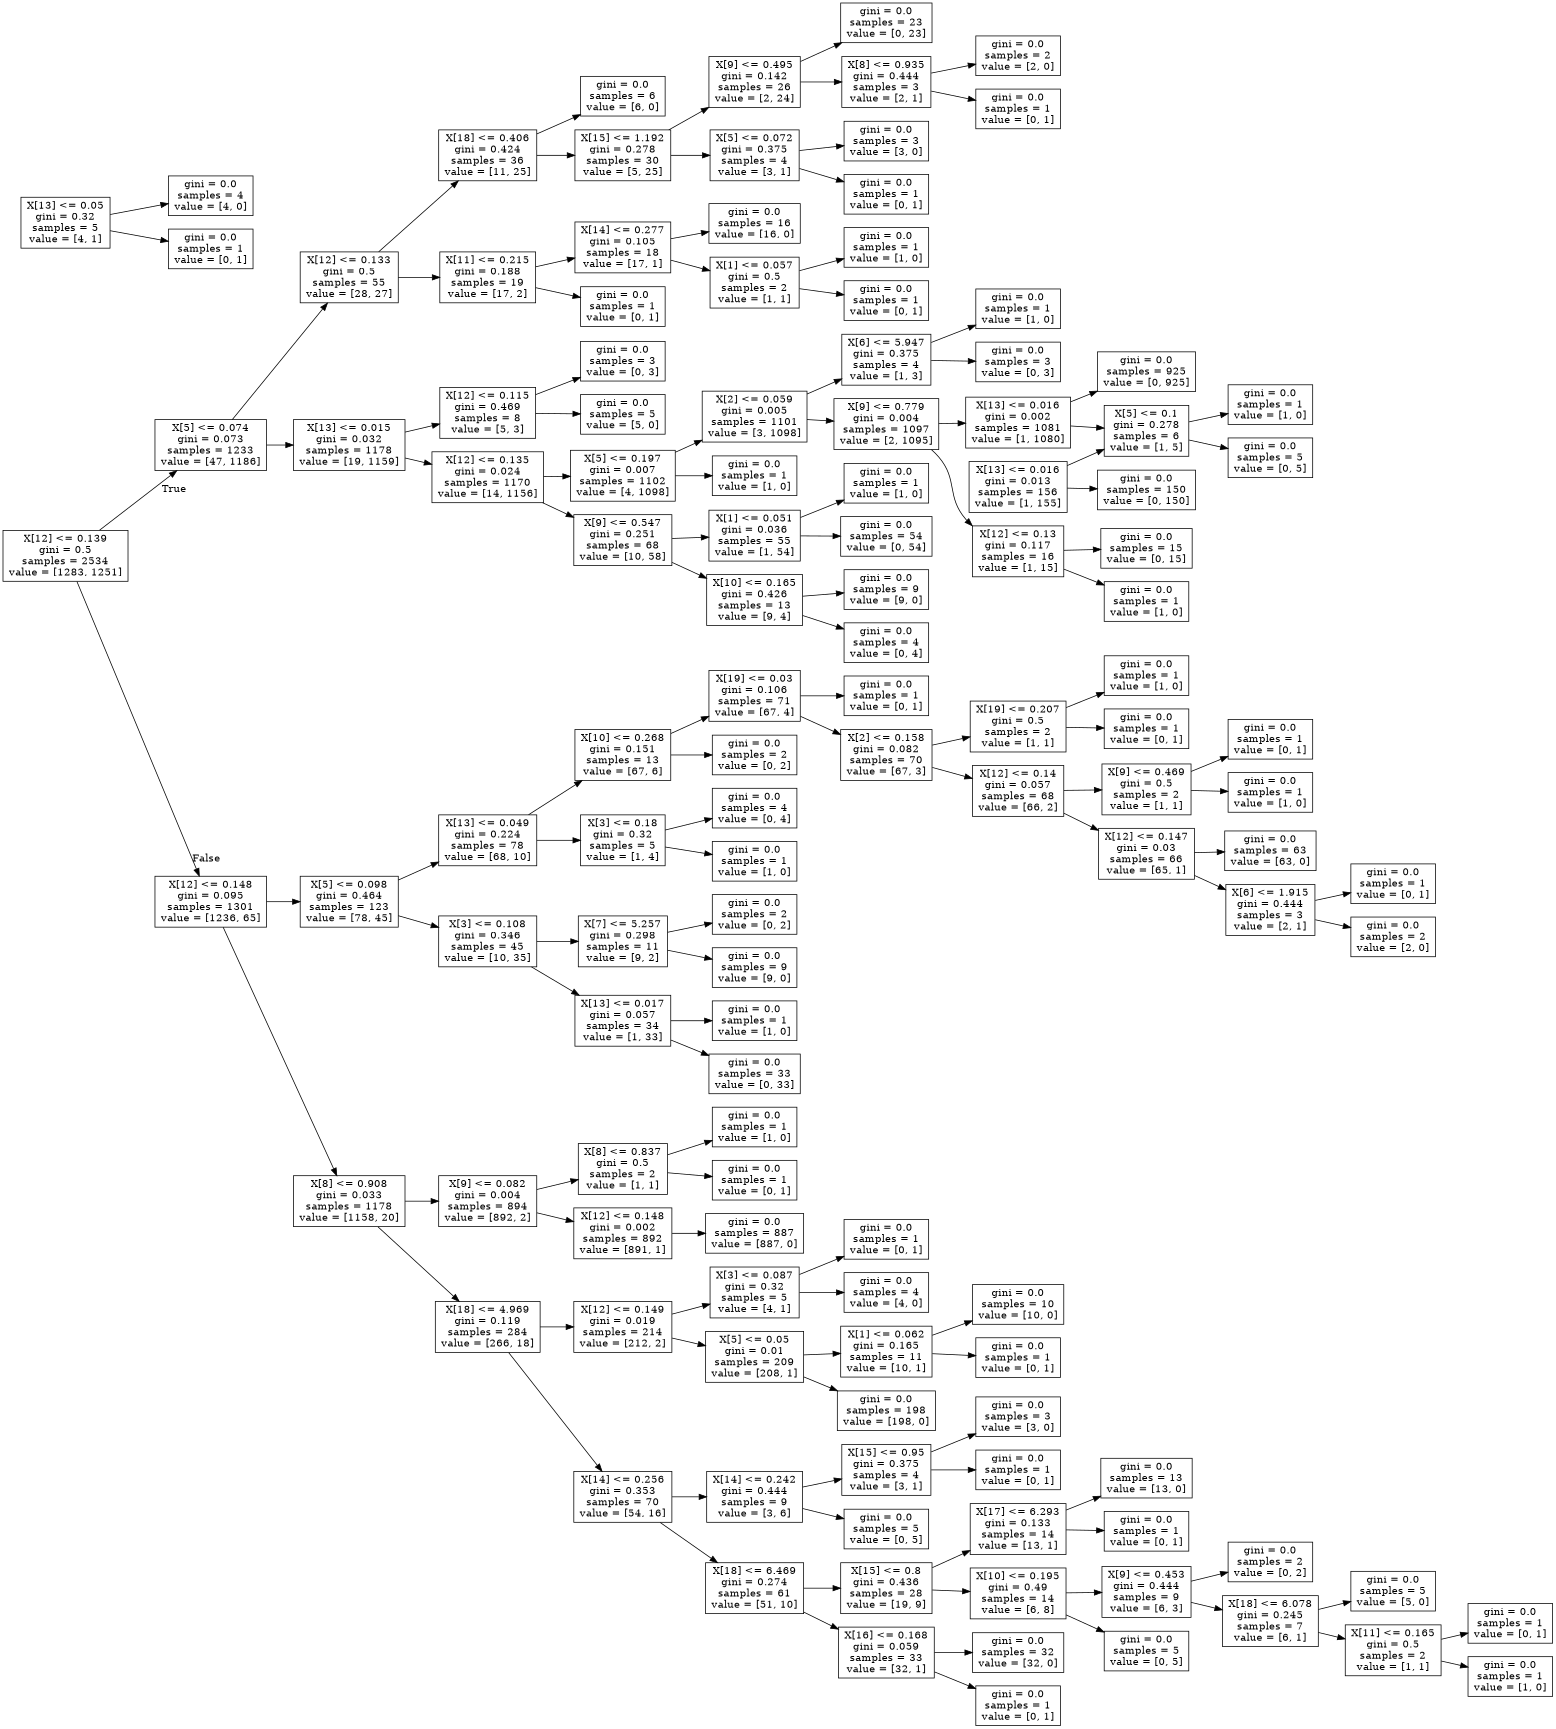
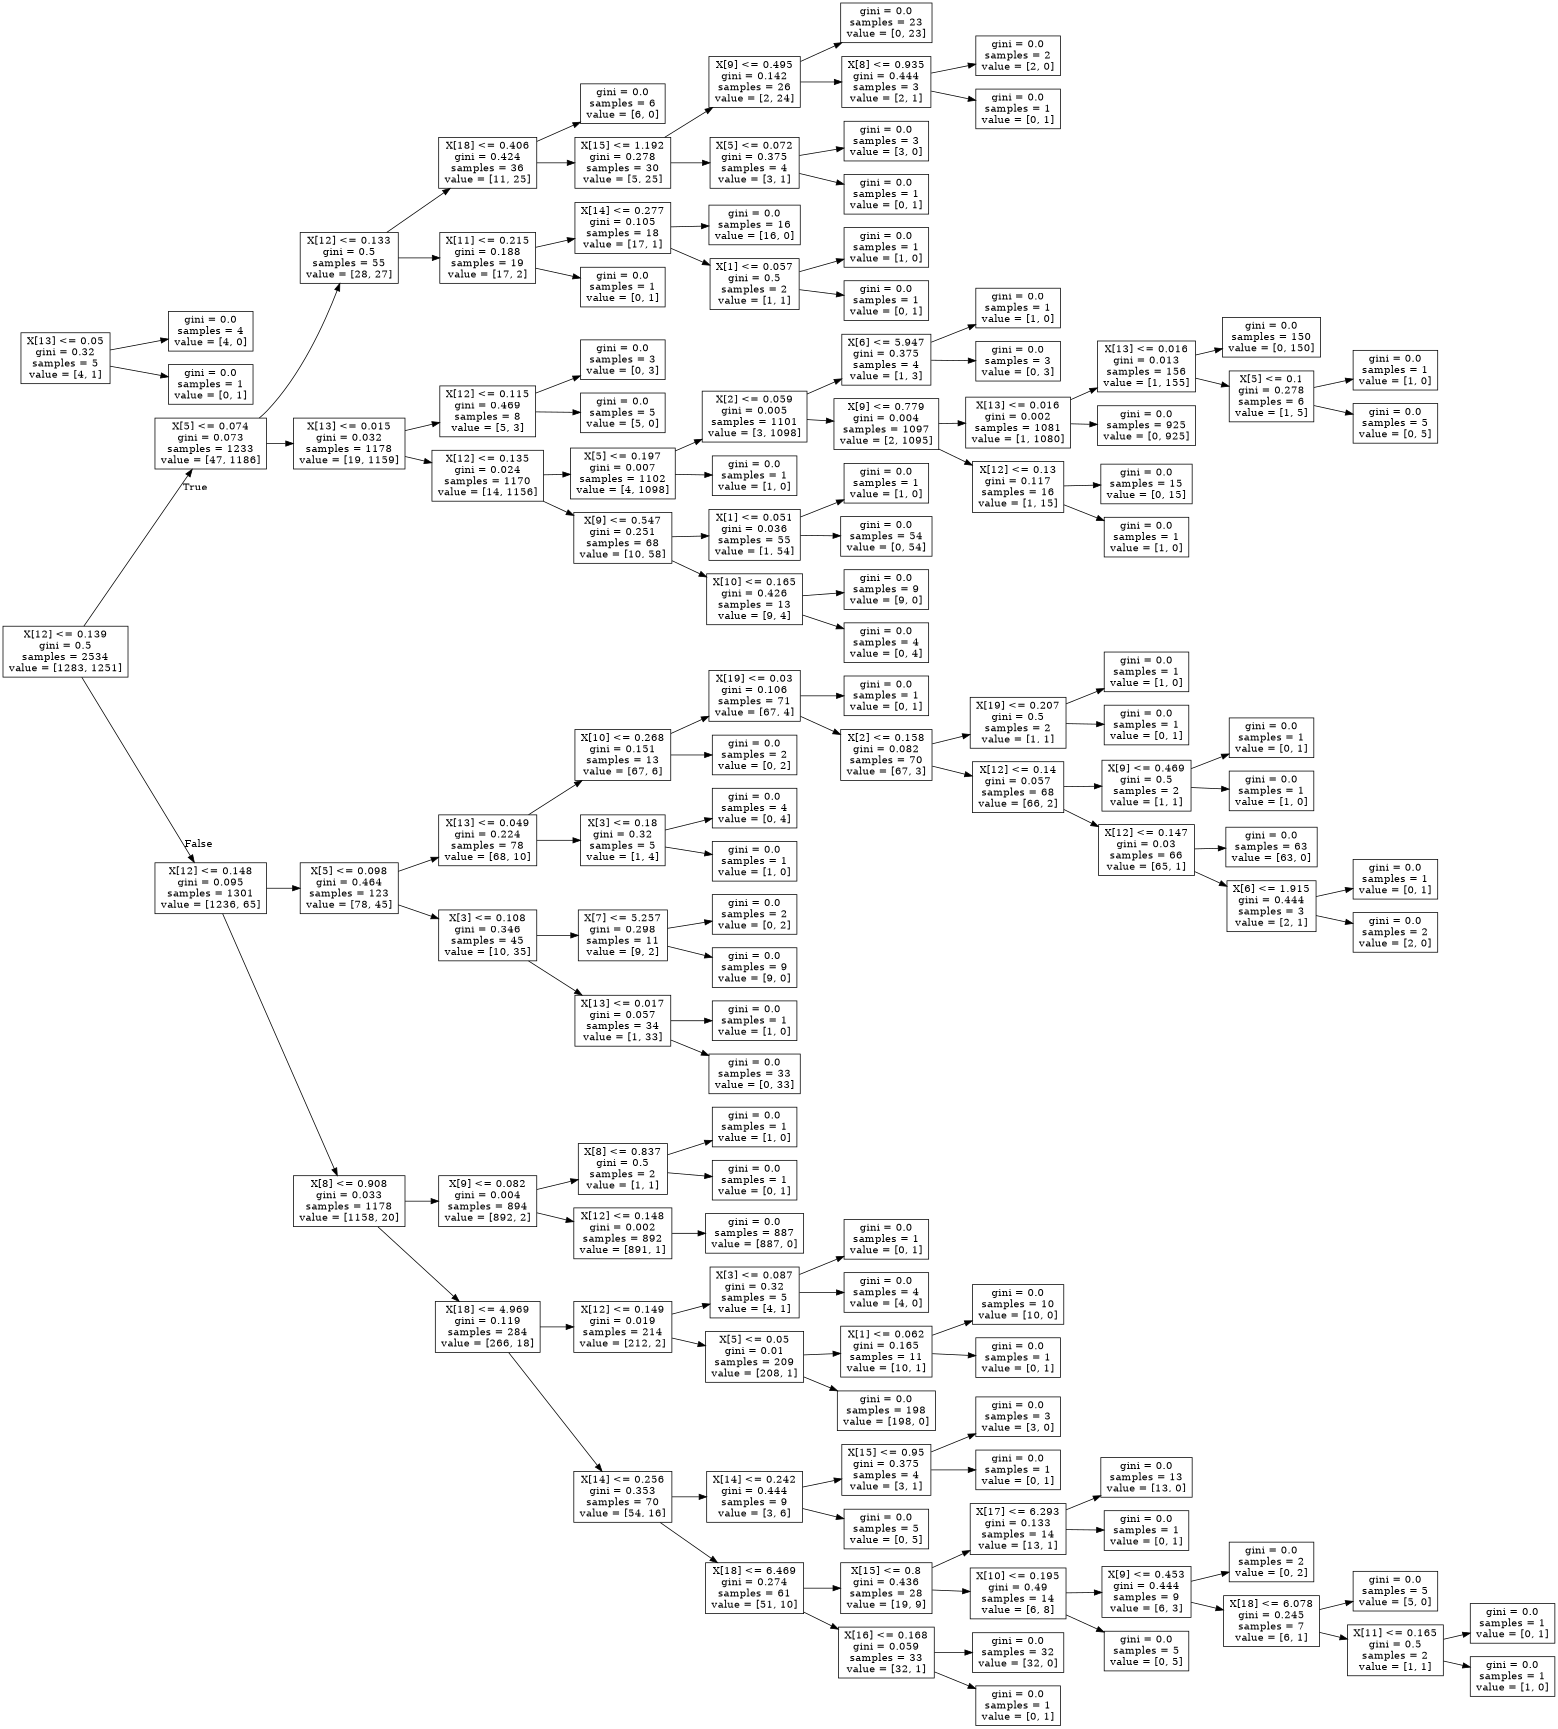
  digraph {
    rankdir=LR
    node [shape=box]
    n1 [label="X[12] <= 0.139\ngini = 0.5\nsamples = 2534\nvalue = [1283, 1251]"]
    n2 [label="X[5] <= 0.074\ngini = 0.073\nsamples = 1233\nvalue = [47, 1186]"]
    n3 [label="X[12] <= 0.148\ngini = 0.095\nsamples = 1301\nvalue = [1236, 65]"]
    n4 [label="X[12] <= 0.133\ngini = 0.5\nsamples = 55\nvalue = [28, 27]"]
    n5 [label="X[13] <= 0.015\ngini = 0.032\nsamples = 1178\nvalue = [19, 1159]"]
    n6 [label="X[5] <= 0.098\ngini = 0.464\nsamples = 123\nvalue = [78, 45]"]
    n7 [label="X[8] <= 0.908\ngini = 0.033\nsamples = 1178\nvalue = [1158, 20]"]
    n8 [label="X[18] <= 0.406\ngini = 0.424\nsamples = 36\nvalue = [11, 25]"]
    n9 [label="X[11] <= 0.215\ngini = 0.188\nsamples = 19\nvalue = [17, 2]"]
    n10 [label="X[12] <= 0.115\ngini = 0.469\nsamples = 8\nvalue = [5, 3]"]
    n11 [label="X[12] <= 0.135\ngini = 0.024\nsamples = 1170\nvalue = [14, 1156]"]
    n12 [label="gini = 0.0\nsamples = 6\nvalue = [6, 0]"]
    n13 [label="X[15] <= 1.192\ngini = 0.278\nsamples = 30\nvalue = [5, 25]"]
    n14 [label="X[14] <= 0.277\ngini = 0.105\nsamples = 18\nvalue = [17, 1]"]
    n15 [label="gini = 0.0\nsamples = 1\nvalue = [0, 1]"]
    n16 [label="X[9] <= 0.495\ngini = 0.142\nsamples = 26\nvalue = [2, 24]"]
    n17 [label="X[5] <= 0.072\ngini = 0.375\nsamples = 4\nvalue = [3, 1]"]
    n18 [label="gini = 0.0\nsamples = 23\nvalue = [0, 23]"]
    n19 [label="X[8] <= 0.935\ngini = 0.444\nsamples = 3\nvalue = [2, 1]"]
    n20 [label="gini = 0.0\nsamples = 3\nvalue = [3, 0]"]
    n21 [label="gini = 0.0\nsamples = 1\nvalue = [0, 1]"]
    n22 [label="gini = 0.0\nsamples = 2\nvalue = [2, 0]"]
    n23 [label="gini = 0.0\nsamples = 1\nvalue = [0, 1]"]
    n24 [label="gini = 0.0\nsamples = 16\nvalue = [16, 0]"]
    n25 [label="X[1] <= 0.057\ngini = 0.5\nsamples = 2\nvalue = [1, 1]"]
    n26 [label="gini = 0.0\nsamples = 1\nvalue = [1, 0]"]
    n27 [label="gini = 0.0\nsamples = 1\nvalue = [0, 1]"]
    n28 [label="gini = 0.0\nsamples = 3\nvalue = [0, 3]"]
    n29 [label="gini = 0.0\nsamples = 5\nvalue = [5, 0]"]
    n30 [label="X[5] <= 0.197\ngini = 0.007\nsamples = 1102\nvalue = [4, 1098]"]
    n31 [label="X[9] <= 0.547\ngini = 0.251\nsamples = 68\nvalue = [10, 58]"]
    n32 [label="X[2] <= 0.059\ngini = 0.005\nsamples = 1101\nvalue = [3, 1098]"]
    n33 [label="gini = 0.0\nsamples = 1\nvalue = [1, 0]"]
    n34 [label="X[1] <= 0.051\ngini = 0.036\nsamples = 55\nvalue = [1, 54]"]
    n35 [label="X[10] <= 0.165\ngini = 0.426\nsamples = 13\nvalue = [9, 4]"]
    n36 [label="X[6] <= 5.947\ngini = 0.375\nsamples = 4\nvalue = [1, 3]"]
    n37 [label="X[9] <= 0.779\ngini = 0.004\nsamples = 1097\nvalue = [2, 1095]"]
    n38 [label="gini = 0.0\nsamples = 1\nvalue = [1, 0]"]
    n39 [label="gini = 0.0\nsamples = 3\nvalue = [0, 3]"]
    n40 [label="X[13] <= 0.016\ngini = 0.002\nsamples = 1081\nvalue = [1, 1080]"]
    n41 [label="X[12] <= 0.13\ngini = 0.117\nsamples = 16\nvalue = [1, 15]"]
    n42 [label="X[13] <= 0.016\ngini = 0.013\nsamples = 156\nvalue = [1, 155]"]
    n43 [label="gini = 0.0\nsamples = 925\nvalue = [0, 925]"]
    n44 [label="gini = 0.0\nsamples = 15\nvalue = [0, 15]"]
    n45 [label="gini = 0.0\nsamples = 1\nvalue = [1, 0]"]
    n46 [label="gini = 0.0\nsamples = 150\nvalue = [0, 150]"]
    n47 [label="X[5] <= 0.1\ngini = 0.278\nsamples = 6\nvalue = [1, 5]"]
    n48 [label="gini = 0.0\nsamples = 1\nvalue = [1, 0]"]
    n49 [label="gini = 0.0\nsamples = 5\nvalue = [0, 5]"]
    n50 [label="gini = 0.0\nsamples = 1\nvalue = [1, 0]"]
    n51 [label="gini = 0.0\nsamples = 54\nvalue = [0, 54]"]
    n52 [label="gini = 0.0\nsamples = 9\nvalue = [9, 0]"]
    n53 [label="gini = 0.0\nsamples = 4\nvalue = [0, 4]"]
    n54 [label="X[13] <= 0.049\ngini = 0.224\nsamples = 78\nvalue = [68, 10]"]
    n55 [label="X[3] <= 0.108\ngini = 0.346\nsamples = 45\nvalue = [10, 35]"]
    n56 [label="X[9] <= 0.082\ngini = 0.004\nsamples = 894\nvalue = [892, 2]"]
    n57 [label="X[18] <= 4.969\ngini = 0.119\nsamples = 284\nvalue = [266, 18]"]
    n58 [label="X[10] <= 0.268\ngini = 0.151\nsamples = 13\nvalue = [67, 6]"]
    n59 [label="X[3] <= 0.18\ngini = 0.32\nsamples = 5\nvalue = [1, 4]"]
    n60 [label="X[7] <= 5.257\ngini = 0.298\nsamples = 11\nvalue = [9, 2]"]
    n61 [label="X[13] <= 0.017\ngini = 0.057\nsamples = 34\nvalue = [1, 33]"]
    n62 [label="X[19] <= 0.03\ngini = 0.106\nsamples = 71\nvalue = [67, 4]"]
    n63 [label="gini = 0.0\nsamples = 2\nvalue = [0, 2]"]
    n64 [label="gini = 0.0\nsamples = 4\nvalue = [0, 4]"]
    n65 [label="gini = 0.0\nsamples = 1\nvalue = [1, 0]"]
    n66 [label="gini = 0.0\nsamples = 1\nvalue = [0, 1]"]
    n67 [label="X[2] <= 0.158\ngini = 0.082\nsamples = 70\nvalue = [67, 3]"]
    n68 [label="X[19] <= 0.207\ngini = 0.5\nsamples = 2\nvalue = [1, 1]"]
    n69 [label="X[12] <= 0.14\ngini = 0.057\nsamples = 68\nvalue = [66, 2]"]
    n70 [label="gini = 0.0\nsamples = 1\nvalue = [1, 0]"]
    n71 [label="gini = 0.0\nsamples = 1\nvalue = [0, 1]"]
    n72 [label="X[9] <= 0.469\ngini = 0.5\nsamples = 2\nvalue = [1, 1]"]
    n73 [label="X[12] <= 0.147\ngini = 0.03\nsamples = 66\nvalue = [65, 1]"]
    n74 [label="gini = 0.0\nsamples = 1\nvalue = [0, 1]"]
    n75 [label="gini = 0.0\nsamples = 1\nvalue = [1, 0]"]
    n76 [label="gini = 0.0\nsamples = 63\nvalue = [63, 0]"]
    n77 [label="X[6] <= 1.915\ngini = 0.444\nsamples = 3\nvalue = [2, 1]"]
    n78 [label="gini = 0.0\nsamples = 1\nvalue = [0, 1]"]
    n79 [label="gini = 0.0\nsamples = 2\nvalue = [2, 0]"]
    n80 [label="gini = 0.0\nsamples = 2\nvalue = [0, 2]"]
    n81 [label="gini = 0.0\nsamples = 9\nvalue = [9, 0]"]
    n82 [label="gini = 0.0\nsamples = 1\nvalue = [1, 0]"]
    n83 [label="gini = 0.0\nsamples = 33\nvalue = [0, 33]"]
    n84 [label="X[8] <= 0.837\ngini = 0.5\nsamples = 2\nvalue = [1, 1]"]
    n85 [label="X[12] <= 0.148\ngini = 0.002\nsamples = 892\nvalue = [891, 1]"]
    n86 [label="X[12] <= 0.149\ngini = 0.019\nsamples = 214\nvalue = [212, 2]"]
    n87 [label="X[14] <= 0.256\ngini = 0.353\nsamples = 70\nvalue = [54, 16]"]
    n88 [label="gini = 0.0\nsamples = 1\nvalue = [1, 0]"]
    n89 [label="gini = 0.0\nsamples = 1\nvalue = [0, 1]"]
    n90 [label="gini = 0.0\nsamples = 887\nvalue = [887, 0]"]
    n91 [label="X[13] <= 0.05\ngini = 0.32\nsamples = 5\nvalue = [4, 1]"]
    n92 [label="gini = 0.0\nsamples = 4\nvalue = [4, 0]"]
    n93 [label="gini = 0.0\nsamples = 1\nvalue = [0, 1]"]
    n94 [label="X[3] <= 0.087\ngini = 0.32\nsamples = 5\nvalue = [4, 1]"]
    n95 [label="X[5] <= 0.05\ngini = 0.01\nsamples = 209\nvalue = [208, 1]"]
    n96 [label="X[14] <= 0.242\ngini = 0.444\nsamples = 9\nvalue = [3, 6]"]
    n97 [label="X[18] <= 6.469\ngini = 0.274\nsamples = 61\nvalue = [51, 10]"]
    n98 [label="gini = 0.0\nsamples = 1\nvalue = [0, 1]"]
    n99 [label="gini = 0.0\nsamples = 4\nvalue = [4, 0]"]
    n100 [label="X[1] <= 0.062\ngini = 0.165\nsamples = 11\nvalue = [10, 1]"]
    n101 [label="gini = 0.0\nsamples = 198\nvalue = [198, 0]"]
    n102 [label="gini = 0.0\nsamples = 10\nvalue = [10, 0]"]
    n103 [label="gini = 0.0\nsamples = 1\nvalue = [0, 1]"]
    n104 [label="X[15] <= 0.95\ngini = 0.375\nsamples = 4\nvalue = [3, 1]"]
    n105 [label="gini = 0.0\nsamples = 5\nvalue = [0, 5]"]
    n106 [label="X[15] <= 0.8\ngini = 0.436\nsamples = 28\nvalue = [19, 9]"]
    n107 [label="X[16] <= 0.168\ngini = 0.059\nsamples = 33\nvalue = [32, 1]"]
    n108 [label="gini = 0.0\nsamples = 3\nvalue = [3, 0]"]
    n109 [label="gini = 0.0\nsamples = 1\nvalue = [0, 1]"]
    n110 [label="X[17] <= 6.293\ngini = 0.133\nsamples = 14\nvalue = [13, 1]"]
    n111 [label="X[10] <= 0.195\ngini = 0.49\nsamples = 14\nvalue = [6, 8]"]
    n112 [label="gini = 0.0\nsamples = 32\nvalue = [32, 0]"]
    n113 [label="gini = 0.0\nsamples = 1\nvalue = [0, 1]"]
    n114 [label="gini = 0.0\nsamples = 13\nvalue = [13, 0]"]
    n115 [label="gini = 0.0\nsamples = 1\nvalue = [0, 1]"]
    n116 [label="X[9] <= 0.453\ngini = 0.444\nsamples = 9\nvalue = [6, 3]"]
    n117 [label="gini = 0.0\nsamples = 5\nvalue = [0, 5]"]
    n118 [label="gini = 0.0\nsamples = 2\nvalue = [0, 2]"]
    n119 [label="X[18] <= 6.078\ngini = 0.245\nsamples = 7\nvalue = [6, 1]"]
    n120 [label="gini = 0.0\nsamples = 5\nvalue = [5, 0]"]
    n121 [label="X[11] <= 0.165\ngini = 0.5\nsamples = 2\nvalue = [1, 1]"]
    n122 [label="gini = 0.0\nsamples = 1\nvalue = [0, 1]"]
    n123 [label="gini = 0.0\nsamples = 1\nvalue = [1, 0]"]
    n1 -> n2 [headlabel=True labelangle=45 labeldistance=2.5]
    n1 -> n3 [headlabel=False labelangle=-45 labeldistance=2.5]
    n2 -> n4
    n2 -> n5
    n3 -> n6
    n3 -> n7
    n4 -> n8
    n4 -> n9
    n5 -> n10
    n5 -> n11
    n6 -> n54
    n6 -> n55
    n7 -> n56
    n7 -> n57
    n8 -> n12
    n8 -> n13
    n9 -> n14
    n9 -> n15
    n10 -> n28
    n10 -> n29
    n11 -> n30
    n11 -> n31
    n13 -> n16
    n13 -> n17
    n14 -> n24
    n14 -> n25
    n16 -> n18
    n16 -> n19
    n17 -> n20
    n17 -> n21
    n19 -> n22
    n19 -> n23
    n25 -> n26
    n25 -> n27
    n30 -> n32
    n30 -> n33
    n31 -> n34
    n31 -> n35
    n32 -> n36
    n32 -> n37
    n34 -> n50
    n34 -> n51
    n35 -> n52
    n35 -> n53
    n36 -> n38
    n36 -> n39
    n37 -> n40
    n37 -> n41
-   n40 -> n47
+   n40 -> n42
    n40 -> n43
    n41 -> n44
    n41 -> n45
    n42 -> n46
    n42 -> n47
    n47 -> n48
    n47 -> n49
    n54 -> n58
    n54 -> n59
    n55 -> n60
    n55 -> n61
    n56 -> n84
    n56 -> n85
    n57 -> n86
    n57 -> n87
    n58 -> n62
    n58 -> n63
    n59 -> n64
    n59 -> n65
    n60 -> n80
    n60 -> n81
    n61 -> n82
    n61 -> n83
    n62 -> n66
    n62 -> n67
    n67 -> n68
    n67 -> n69
    n68 -> n70
    n68 -> n71
    n69 -> n72
    n69 -> n73
    n72 -> n74
    n72 -> n75
    n73 -> n76
    n73 -> n77
    n77 -> n78
    n77 -> n79
    n84 -> n88
    n84 -> n89
    n85 -> n90
    n86 -> n94
    n86 -> n95
    n87 -> n96
    n87 -> n97
    n91 -> n92
    n91 -> n93
    n94 -> n98
    n94 -> n99
    n95 -> n100
    n95 -> n101
    n96 -> n104
    n96 -> n105
    n97 -> n106
    n97 -> n107
    n100 -> n102
    n100 -> n103
    n104 -> n108
    n104 -> n109
    n106 -> n110
    n106 -> n111
    n107 -> n112
    n107 -> n113
    n110 -> n114
    n110 -> n115
    n111 -> n116
    n111 -> n117
    n116 -> n118
    n116 -> n119
    n119 -> n120
    n119 -> n121
    n121 -> n122
    n121 -> n123
  }
